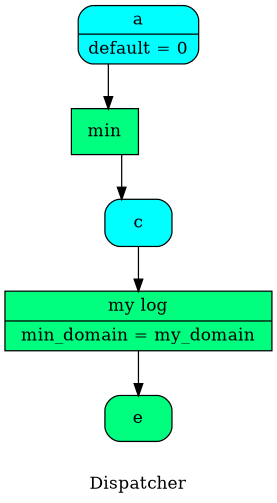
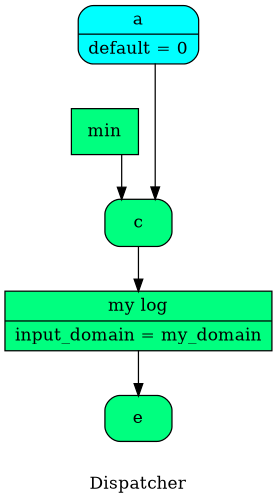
  digraph {
    label=Dispatcher
    splines=ortho
    node [fillcolor=springgreen shape=Mrecord style=filled]
-   n1 [label="{ my log | min_domain = my_domain }" shape=record]
+   n1 [label="{ my log | input_domain = my_domain }" shape=record]
    n2 [label="{ e  }"]
    n3 [label="{ min  }" shape=record]
-   n4 [fillcolor=cyan label="{ c  }"]
+   n4 [label="{ c  }"]
    n5 [fillcolor=cyan label="{ a | default = 0 }"]
    n1 -> n2
    n3 -> n4
    n4 -> n1
-   n5 -> n3
+   n5 -> n4
  }
